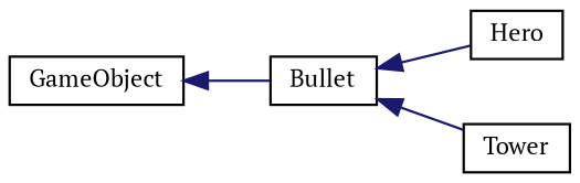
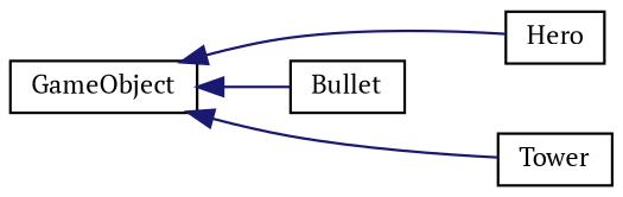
  digraph {
    fontname="PT Serif"
    rankdir=LR
    node [color=black fillcolor=white fontname="PT Serif" fontsize=10 shape=record style=filled]
    edge [color=midnightblue dir=back fontname="PT Serif" fontsize=10 labelfontname=Helvetica labelfontsize=10 style=solid]
    n1 [height=0.2 label=GameObject width=0.4]
    n2 [height=0.2 label=Bullet width=0.4]
    n3 [height=0.2 label=Hero width=0.4]
    n4 [height=0.2 label=Tower width=0.4]
    n1 -> n2
-   n2 -> n3
-   n2 -> n4
+   n1 -> n3
+   n1 -> n4
  }
